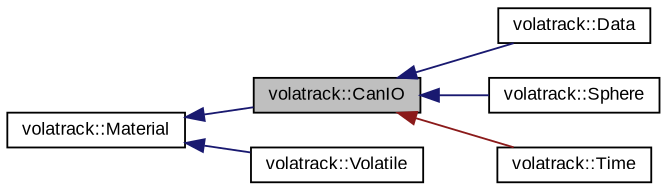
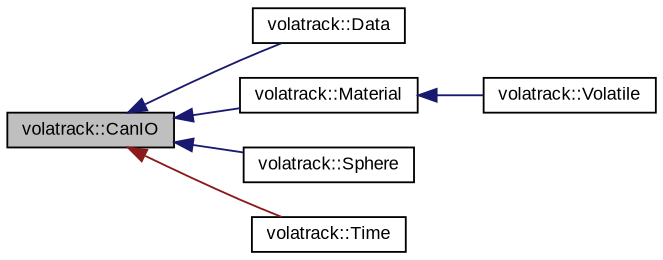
  digraph {
    fontname="Liberation Sans"
    rankdir=LR
    node [color=black fillcolor=white fontname="Liberation Sans" fontsize=10 shape=record style=filled]
    edge [color=midnightblue dir=back fontname="Liberation Sans" fontsize=10 labelfontname=Helvetica labelfontsize=10 style=solid]
    n1 [fillcolor=grey75 fontcolor=black height=0.2 label="volatrack::CanIO" width=0.4]
    n2 [height=0.2 label="volatrack::Data" width=0.4]
    n3 [height=0.2 label="volatrack::Material" width=0.4]
    n4 [height=0.2 label="volatrack::Sphere" width=0.4]
    n5 [height=0.2 label="volatrack::Time" width=0.4]
    n6 [height=0.2 label="volatrack::Volatile" width=0.4]
    n1 -> n2
-   n3 -> n1
+   n1 -> n3
    n1 -> n4
    n1 -> n5 [color=firebrick4]
    n3 -> n6
  }
